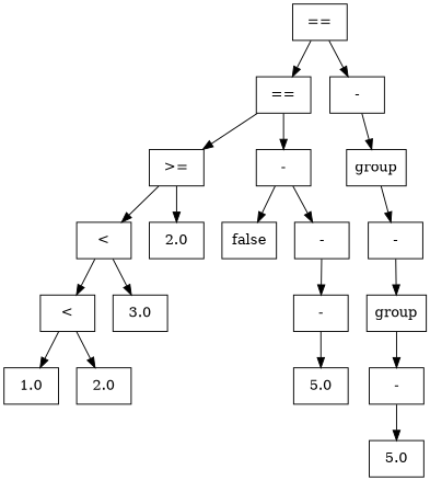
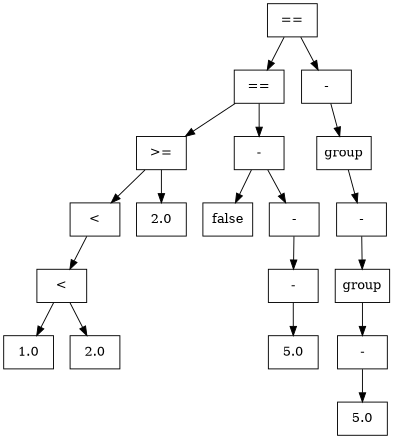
  digraph {
    node [shape=box]
    n1 [label="=="]
    n2 [label="=="]
    n3 [label="-"]
    n4 [label=">="]
    n5 [label="-"]
    n6 [label="<"]
    n7 [label=2.0]
    n8 [label="<"]
-   n9 [label=3.0]
    n10 [label=1.0]
    n11 [label=2.0]
    n12 [label=false]
    n13 [label="-"]
    n14 [label="-"]
    n15 [label=5.0]
    n16 [label=group]
    n17 [label="-"]
    n18 [label=group]
    n19 [label="-"]
    n20 [label=5.0]
    n1 -> n2
    n1 -> n3
    n2 -> n4
    n2 -> n5
    n3 -> n16
    n4 -> n6
    n4 -> n7
    n5 -> n12
    n5 -> n13
    n6 -> n8
-   n6 -> n9
    n8 -> n10
    n8 -> n11
    n13 -> n14
    n14 -> n15
    n16 -> n17
    n17 -> n18
    n18 -> n19
    n19 -> n20
  }
